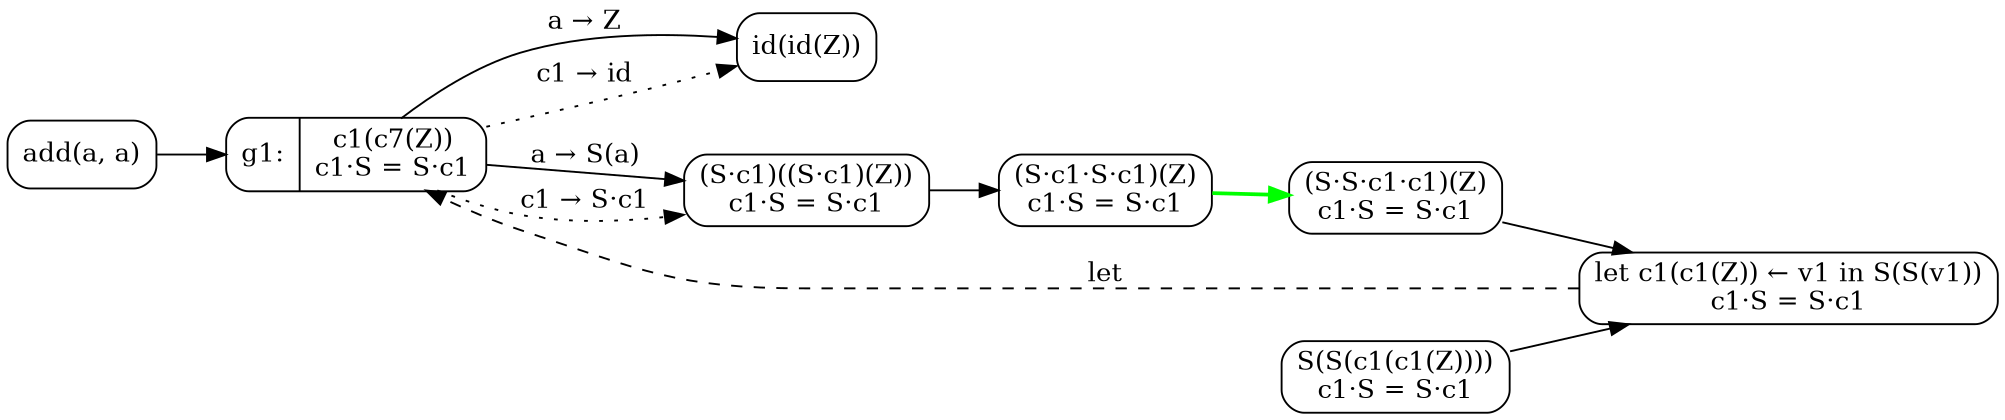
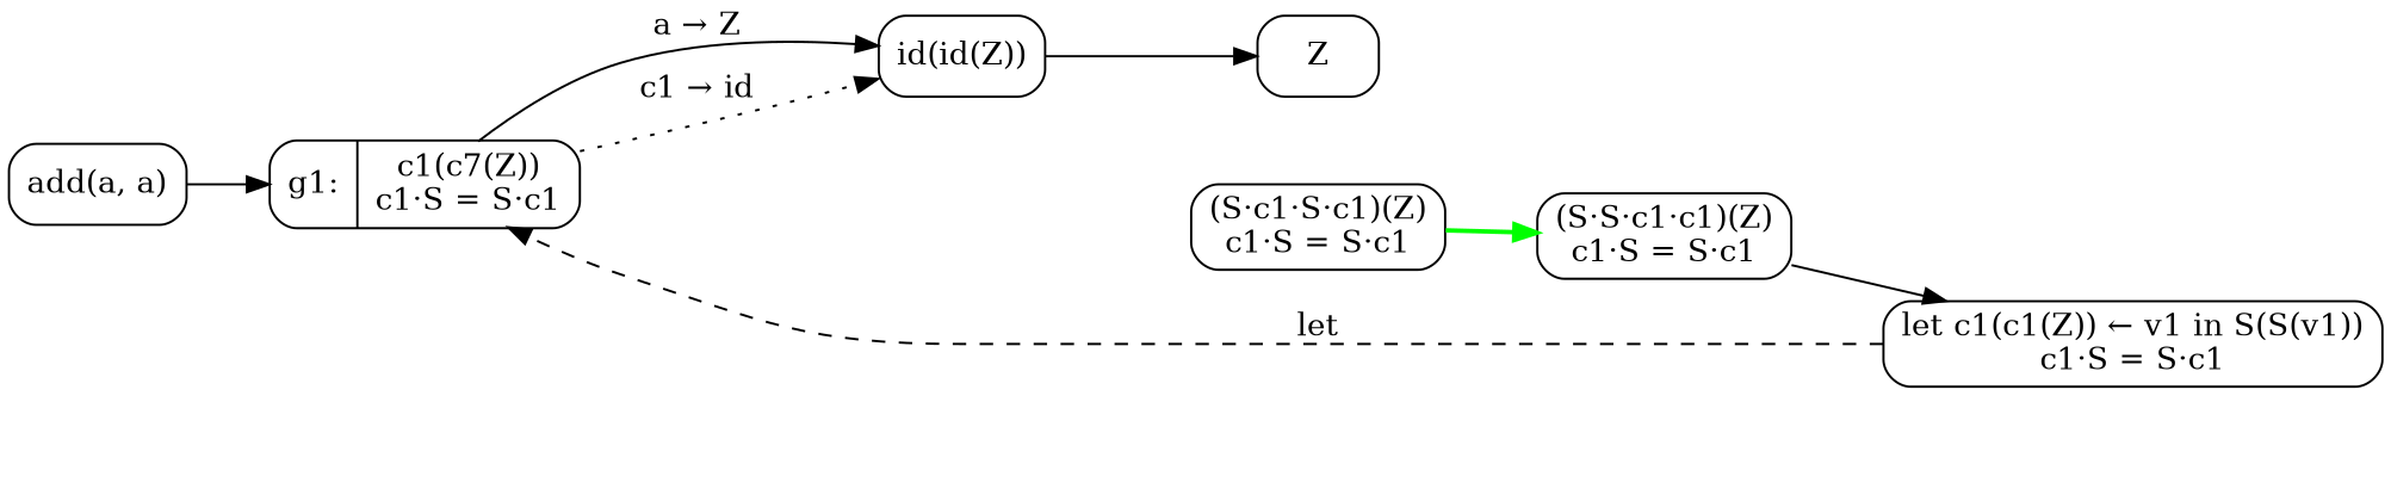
  digraph {
    rankdir=LR
    node [shape=box style=rounded]
    n1 [label="add(a, a)"]
    n2 [label="{g1:|c1(c7(Z))\nc1·S = S·c1}" shape=record]
    n3 [label="id(id(Z))"]
-   n4 [label="(S·c1)((S·c1)(Z))\nc1·S = S·c1"]
+   n5 [label=Z]
    n6 [label="(S·c1·S·c1)(Z)\nc1·S = S·c1"]
    n7 [label="(S·S·c1·c1)(Z)\nc1·S = S·c1"]
    n8 [label="let c1(c1(Z)) ← v1 in S(S(v1))\nc1·S = S·c1"]
-   n9 [label="S(S(c1(c1(Z))))\nc1·S = S·c1"]
    n1 -> n2
    n2 -> n3 [label="a → Z"]
    n2 -> n3 [label="c1 → id" style=dotted]
-   n2 -> n4 [label="a → S(a)"]
-   n2 -> n4 [label="c1 → S·c1" style=dotted]
-   n4 -> n6
+   n3 -> n5
    n6 -> n7 [color=green style=bold]
    n7 -> n8
    n8 -> n2 [label=let style=dashed]
-   n9 -> n8
  }
